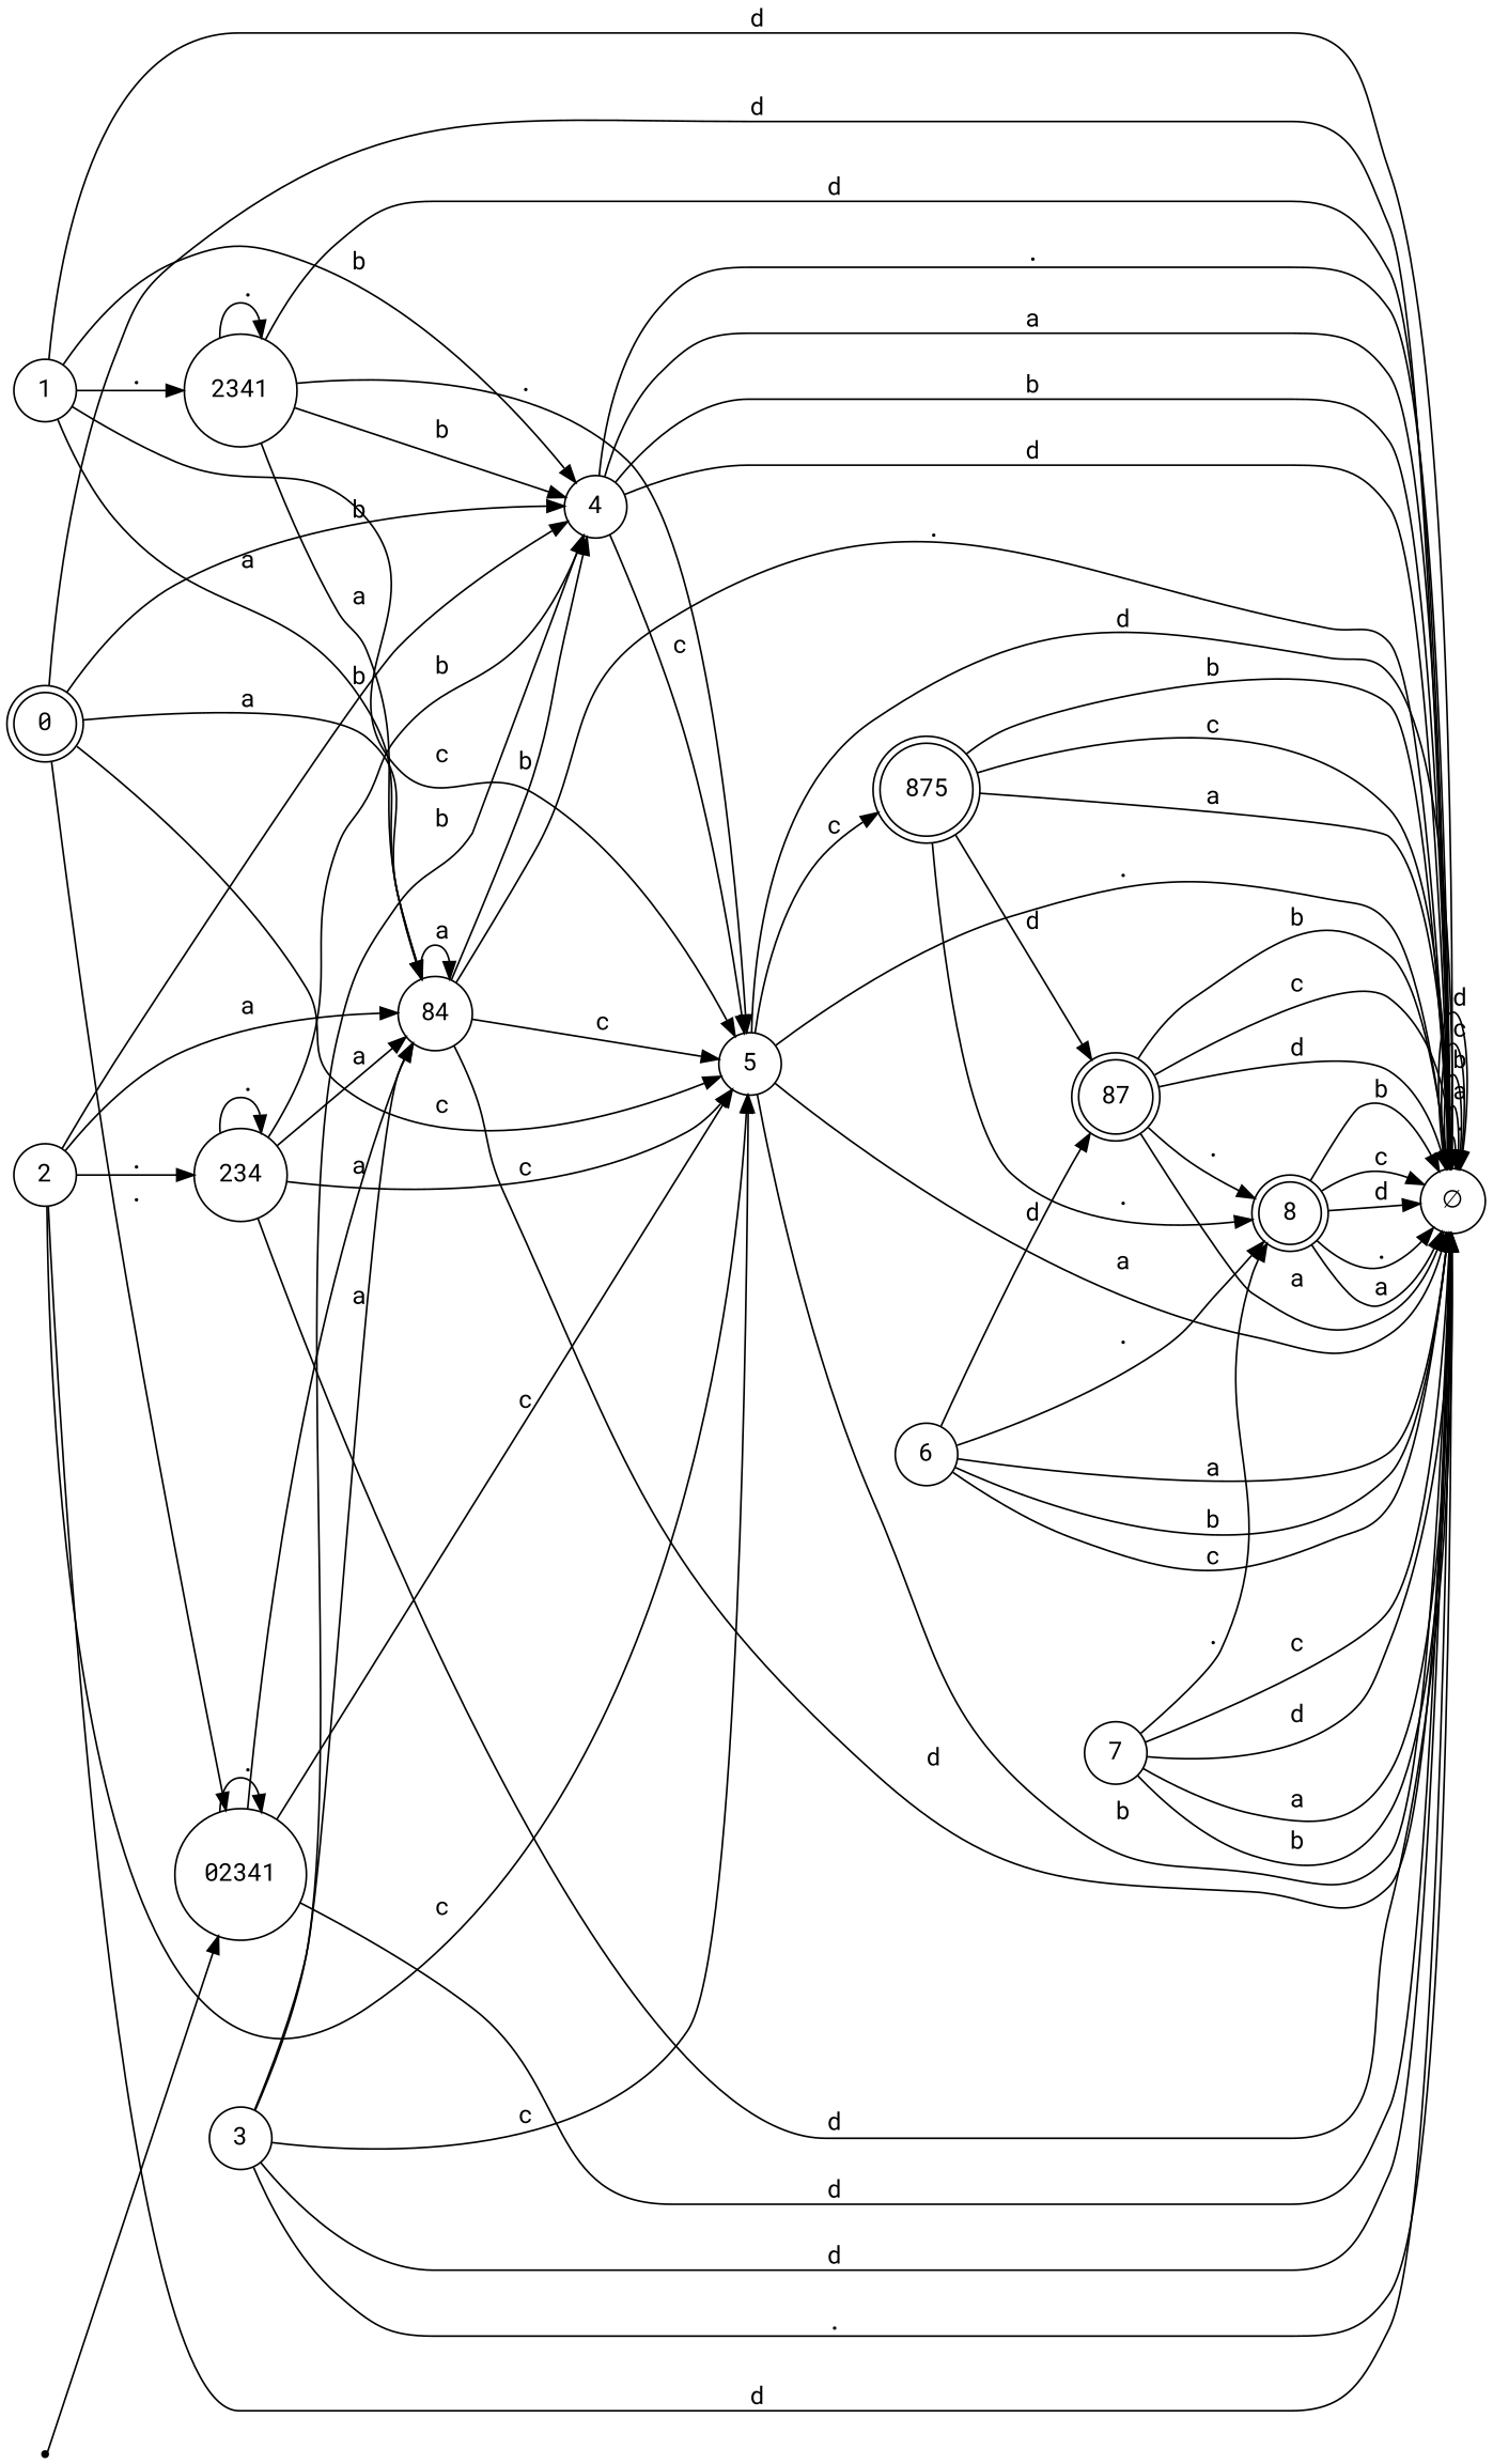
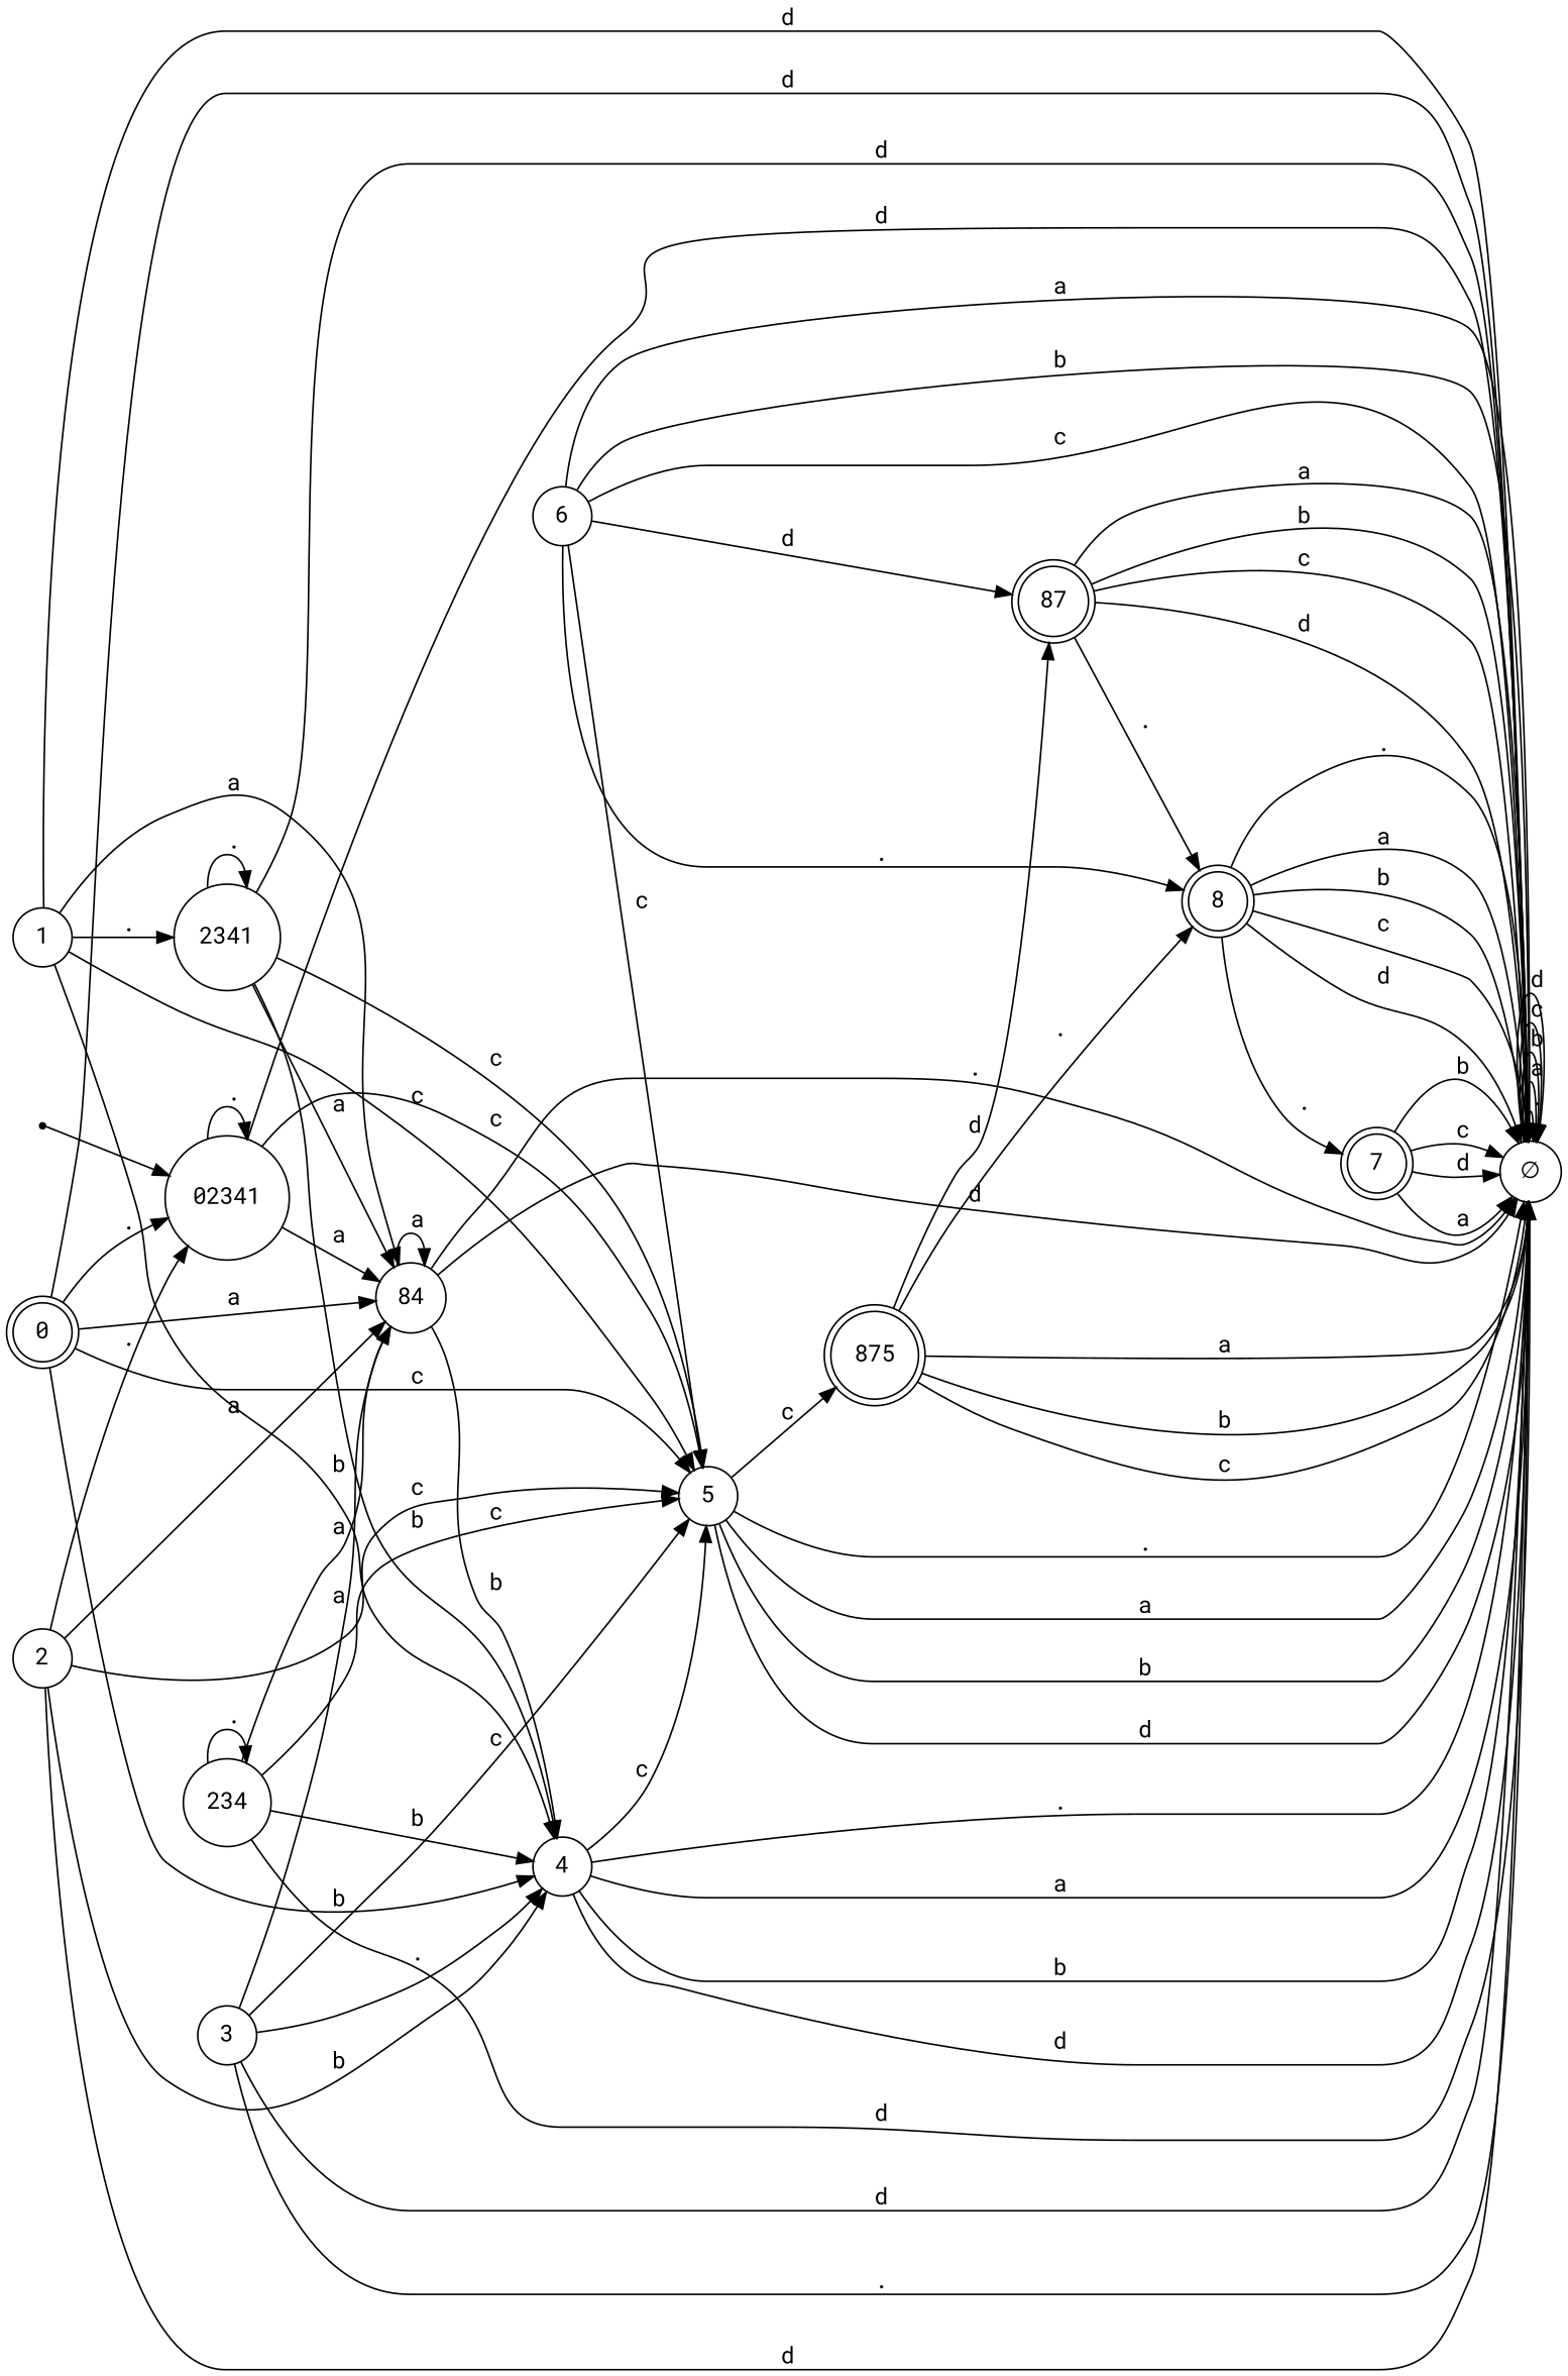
  digraph {
    fontname="Roboto Mono"
    rankdir=LR
    node [fontname="Roboto Mono" shape=circle]
    edge [fontname="Roboto Mono"]
    __start0__ [shape=point]
    02341
    "∅"
    n4 [label=84]
    5
    8 [shape=doublecircle]
    n7 [label=875 shape=doublecircle]
    87 [shape=doublecircle]
    4
    0 [shape=doublecircle]
    1
    2341
    2
    234
    3
    6
-   7
+   7 [shape=doublecircle]
    __start0__ -> 02341
    02341 -> 02341 [label=" ."]
    02341 -> "∅" [label=" d"]
    02341 -> n4 [label=" a"]
    02341 -> 5 [label=" c"]
    "∅" -> "∅" [label=" ."]
    "∅" -> "∅" [label=" a"]
    "∅" -> "∅" [label=" b"]
    "∅" -> "∅" [label=" c"]
    "∅" -> "∅" [label=" d"]
    n4 -> "∅" [label=" ."]
    n4 -> "∅" [label=" d"]
    n4 -> n4 [label=" a"]
-   n4 -> 5 [label=" c"]
+   6 -> 5 [label=" c"]
    n4 -> 4 [label=" b"]
    5 -> "∅" [label=" ."]
    5 -> "∅" [label=" a"]
    5 -> "∅" [label=" b"]
    5 -> "∅" [label=" d"]
    5 -> n7 [label=" c"]
    8 -> "∅" [label=" ."]
    8 -> "∅" [label=" a"]
    8 -> "∅" [label=" b"]
    8 -> "∅" [label=" c"]
    8 -> "∅" [label=" d"]
    n7 -> "∅" [label=" a"]
    n7 -> "∅" [label=" b"]
    n7 -> "∅" [label=" c"]
    n7 -> 8 [label=" ."]
    n7 -> 87 [label=" d"]
    87 -> "∅" [label=" a"]
    87 -> "∅" [label=" b"]
    87 -> "∅" [label=" c"]
    87 -> "∅" [label=" d"]
    87 -> 8 [label=" ."]
    4 -> "∅" [label=" ."]
    4 -> "∅" [label=" a"]
    4 -> "∅" [label=" b"]
    4 -> "∅" [label=" d"]
    4 -> 5 [label=" c"]
    0 -> 02341 [label=" ."]
    0 -> "∅" [label=" d"]
    0 -> n4 [label=" a"]
    0 -> 5 [label=" c"]
    0 -> 4 [label=" b"]
    1 -> "∅" [label=" d"]
    1 -> n4 [label=" a"]
    1 -> 5 [label=" c"]
    1 -> 4 [label=" b"]
    1 -> 2341 [label=" ."]
    2341 -> "∅" [label=" d"]
    2341 -> n4 [label=" a"]
-   2341 -> 5 [label=" ."]
+   2341 -> 5 [label=" c"]
    2341 -> 4 [label=" b"]
    2341 -> 2341 [label=" ."]
    2 -> "∅" [label=" d"]
    2 -> n4 [label=" a"]
    2 -> 5 [label=" c"]
    2 -> 4 [label=" b"]
-   2 -> 234 [label=" ."]
+   2 -> 02341 [label=" ."]
    234 -> "∅" [label=" d"]
    234 -> n4 [label=" a"]
    234 -> 5 [label=" c"]
    234 -> 4 [label=" b"]
    234 -> 234 [label=" ."]
    3 -> "∅" [label=" ."]
    3 -> "∅" [label=" d"]
    3 -> n4 [label=" a"]
    3 -> 5 [label=" c"]
-   3 -> 4 [label=" b"]
+   3 -> 4 [label=" ."]
    6 -> "∅" [label=" a"]
    6 -> "∅" [label=" b"]
    6 -> "∅" [label=" c"]
    6 -> 8 [label=" ."]
    6 -> 87 [label=" d"]
    7 -> "∅" [label=" a"]
    7 -> "∅" [label=" b"]
    7 -> "∅" [label=" c"]
    7 -> "∅" [label=" d"]
-   7 -> 8 [label=" ."]
+   8 -> 7 [label=" ."]
  }
